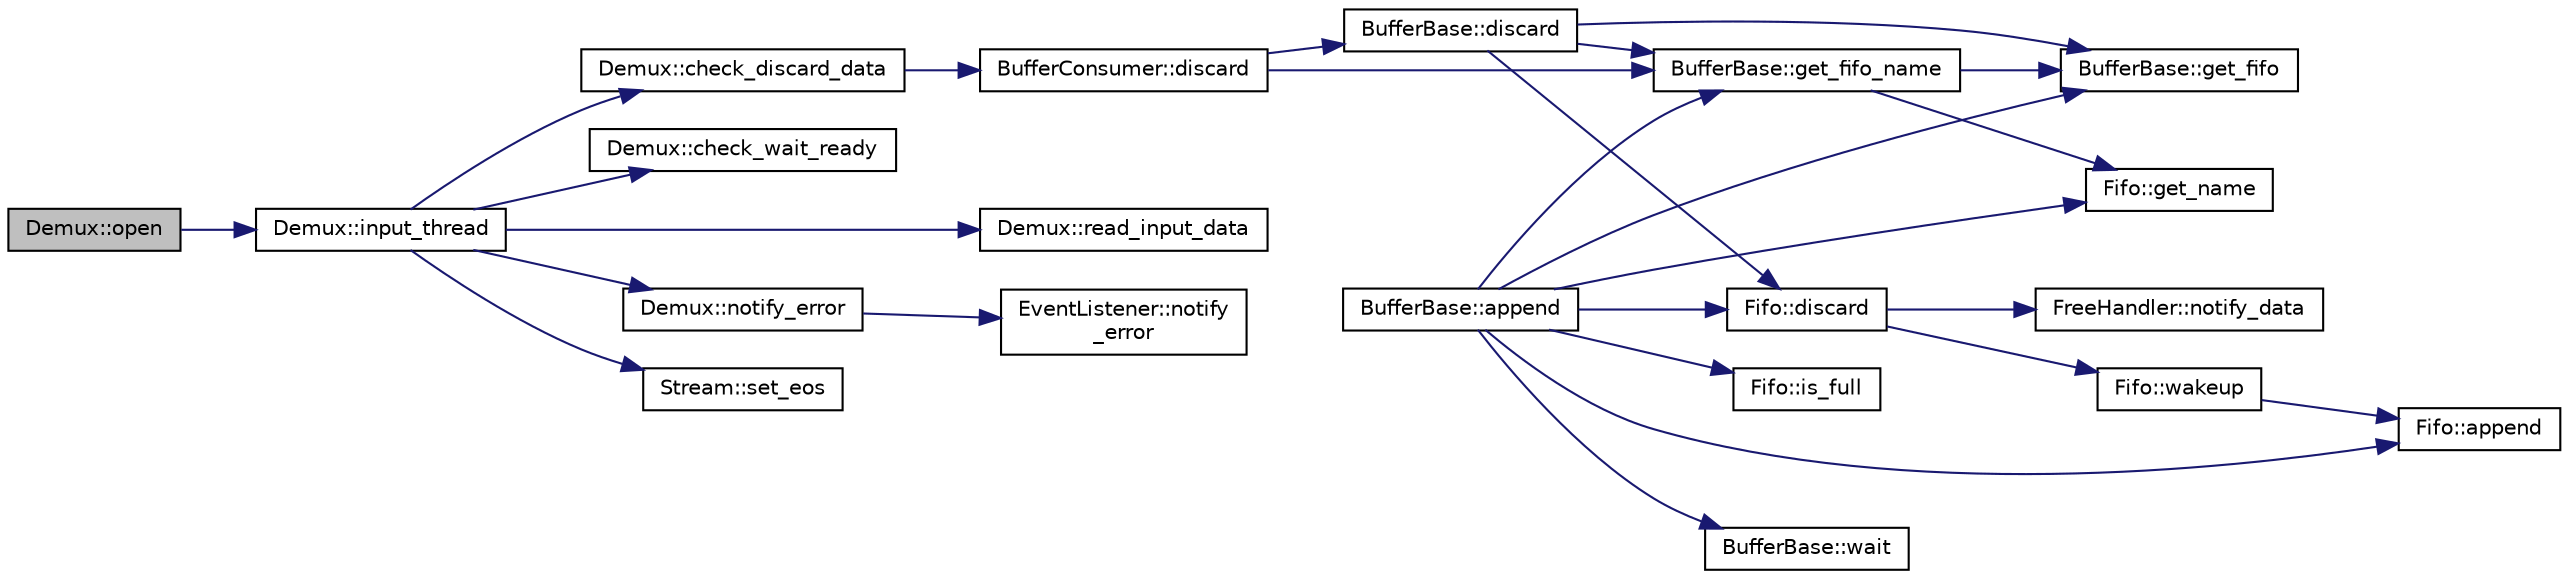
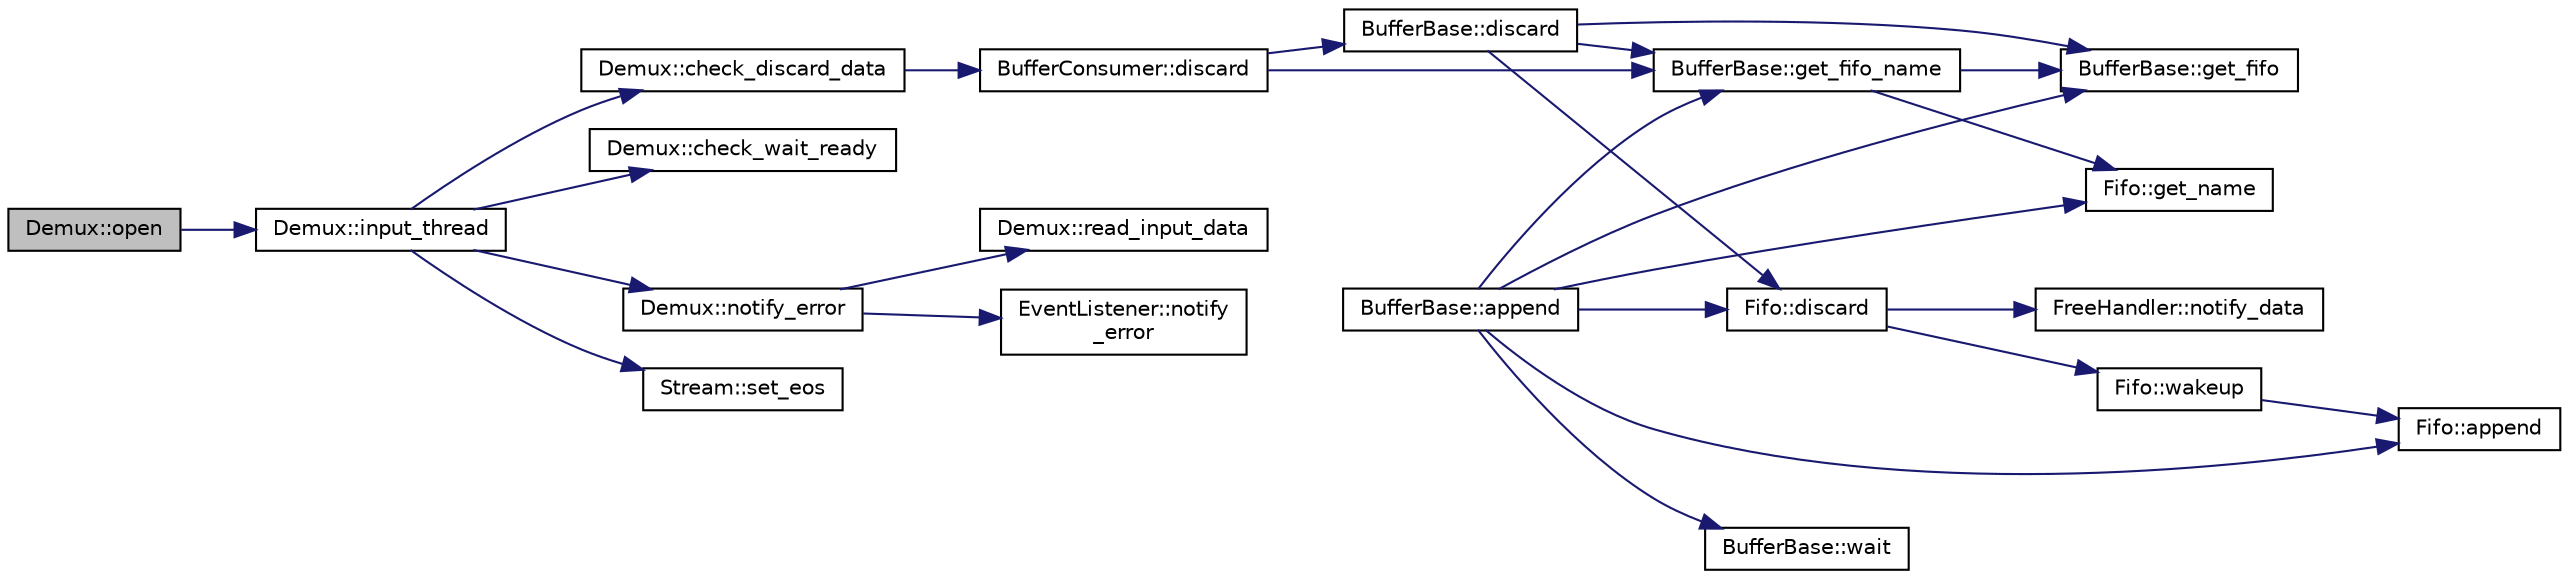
  digraph {
    rankdir=LR
    node [color=black fillcolor=white fontname=Helvetica fontsize=10 shape=record style=filled]
    edge [color=midnightblue fontname=Helvetica fontsize=10 labelfontname=Helvetica labelfontsize=10 style=solid]
    n1 [fillcolor=grey75 fontcolor=black height=0.2 label="Demux::open" width=0.4]
    n2 [height=0.2 label="Demux::input_thread" width=0.4]
    n3 [height=0.2 label="Demux::check_discard_data" width=0.4]
    n4 [height=0.2 label="Demux::check_wait_ready" width=0.4]
    n5 [height=0.2 label="Demux::notify_error" width=0.4]
    n6 [height=0.2 label="Demux::read_input_data" width=0.4]
    n7 [height=0.2 label="Stream::set_eos" width=0.4]
    n8 [height=0.2 label="BufferConsumer::discard" width=0.4]
    n9 [height=0.2 label="EventListener::notify\l_error" width=0.4]
    n10 [height=0.2 label="BufferBase::append" width=0.4]
    n11 [height=0.2 label="BufferBase::get_fifo_name" width=0.4]
    n12 [height=0.2 label="Fifo::append" width=0.4]
    n13 [height=0.2 label="Fifo::discard" width=0.4]
    n14 [height=0.2 label="BufferBase::get_fifo" width=0.4]
    n15 [height=0.2 label="Fifo::get_name" width=0.4]
-   n16 [height=0.2 label="Fifo::is_full" width=0.4]
    n17 [height=0.2 label="BufferBase::wait" width=0.4]
    n18 [height=0.2 label="Fifo::wakeup" width=0.4]
    n19 [height=0.2 label="FreeHandler::notify_data" width=0.4]
    n20 [height=0.2 label="BufferBase::discard" width=0.4]
    n1 -> n2
    n2 -> n3
    n2 -> n4
    n2 -> n5
-   n2 -> n6
+   n5 -> n6
    n2 -> n7
    n3 -> n8
    n5 -> n9
    n8 -> n11
    n8 -> n20
    n10 -> n11
    n10 -> n12
    n10 -> n13
    n10 -> n14
    n10 -> n15
-   n10 -> n16
    n10 -> n17
    n11 -> n14
    n11 -> n15
    n13 -> n18
    n13 -> n19
    n18 -> n12
    n20 -> n11
    n20 -> n13
    n20 -> n14
  }
